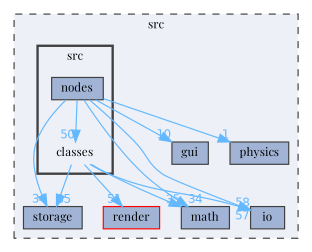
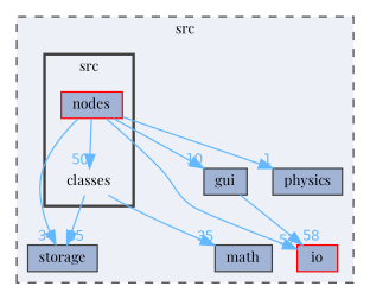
  digraph {
    compound=true
    fontname="Playfair Display"
    node [fontname="Playfair Display" fontsize=10 shape=box color=grey25 fillcolor="#a2b4d6" style=filled]
    edge [color=steelblue1 fontcolor=steelblue1 fontname="Playfair Display" fontsize=10 headlabel=35 labeldistance=1.5 labelfontname=Helvetica labelfontsize=10]
    n1 [height=0.2 label=classes shape=plaintext width=0.4 color="" fillcolor="" style=""]
-   n2 [height=0.2 label=nodes width=0.4]
+   n2 [color=red height=0.2 label=nodes width=0.4]
    n3 [height=0.2 label=storage width=0.4]
    n4 [height=0.2 label=math width=0.4]
-   n5 [height=0.2 label=io width=0.4]
-   n6 [color=red height=0.2 label=render width=0.4]
+   n5 [color=red height=0.2 label=io width=0.4]
    n7 [height=0.2 label=gui width=0.4]
    n8 [height=0.2 label=physics width=0.4]
    subgraph cluster_1 {
      bgcolor="#edf0f7"
      fontsize=10
      label=src
      pencolor=grey25
      style="filled,dashed"
      n3
      n4
      n5
-     n6
      n7
      n8
      subgraph cluster_2 {
        bgcolor="#edf0f7"
        fontsize=10
        label=src
        pencolor=grey25
        style="filled,bold"
        n1
        n2
      }
    }
    n1 -> n3
    n1 -> n4
-   n1 -> n5 [headlabel=58]
-   n1 -> n6 [headlabel=51]
+   n7 -> n5 [headlabel=58]
    n2 -> n1 [headlabel=50]
    n2 -> n3 [headlabel=34]
-   n2 -> n4 [headlabel=34]
    n2 -> n5 [headlabel=57]
    n2 -> n7 [headlabel=10]
    n2 -> n8 [headlabel=1]
  }
